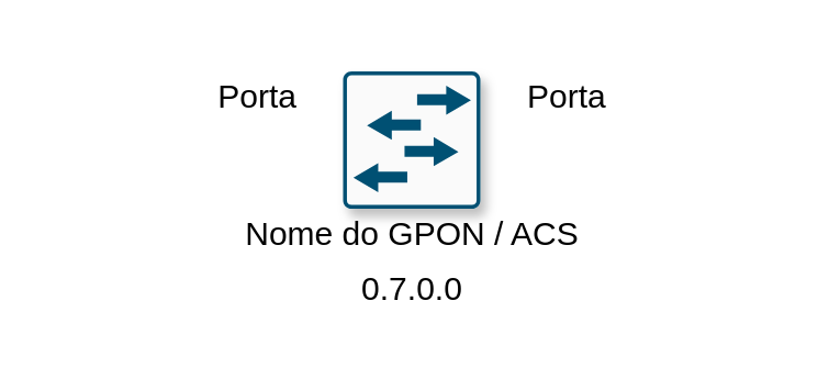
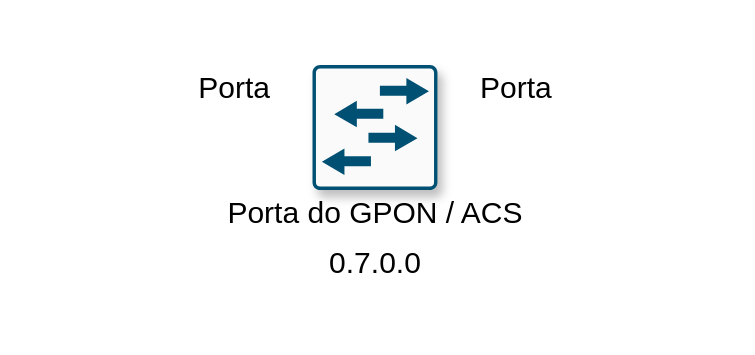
  <mxCell id="0" />
  <mxCell id="1" parent="0" />
- <mxCell id="2" value="Nome do GPON / ACS" style="text;html=1;align=center;verticalAlign=middle;whiteSpace=wrap;rounded=0;" parent="1" vertex="1"><mxGeometry x="69.5" y="70" width="160" height="30" as="geometry" /></mxCell>
+ <mxCell id="2" value="Porta do GPON / ACS" style="text;html=1;align=center;verticalAlign=middle;whiteSpace=wrap;rounded=0;" parent="1" vertex="1"><mxGeometry x="69.5" y="70" width="160" height="30" as="geometry" /></mxCell>
  <mxCell id="3" value="0.7.0.0" style="text;html=1;align=center;verticalAlign=middle;whiteSpace=wrap;rounded=0;" parent="1" vertex="1"><mxGeometry x="69.5" y="90" width="160" height="30" as="geometry" /></mxCell>
  <mxCell id="4" value="Porta" style="text;html=1;align=left;verticalAlign=middle;whiteSpace=wrap;rounded=0;" parent="1" vertex="1"><mxGeometry x="190" y="20" width="90" height="30" as="geometry" /></mxCell>
  <mxCell id="5" value="" style="sketch=0;points=[[0.015,0.015,0],[0.985,0.015,0],[0.985,0.985,0],[0.015,0.985,0],[0.25,0,0],[0.5,0,0],[0.75,0,0],[1,0.25,0],[1,0.5,0],[1,0.75,0],[0.75,1,0],[0.5,1,0],[0.25,1,0],[0,0.75,0],[0,0.5,0],[0,0.25,0]];verticalLabelPosition=bottom;html=1;verticalAlign=top;aspect=fixed;align=center;pointerEvents=1;shape=mxgraph.cisco19.rect;prIcon=l2_switch;fillColor=#FAFAFA;strokeColor=#005073;shadow=1;" parent="1" vertex="1"><mxGeometry x="124.5" y="25.5" width="50" height="50" as="geometry" /></mxCell>
  <mxCell id="6" value="Porta" style="text;html=1;align=right;verticalAlign=middle;whiteSpace=wrap;rounded=0;" parent="1" vertex="1"><mxGeometry x="20" y="20" width="90" height="30" as="geometry" /></mxCell>
